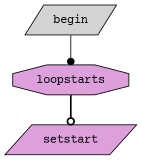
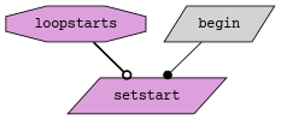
  digraph {
    fontname="Courier Prime"
    rankdir=TD
    node [fillcolor=plum fontname="Courier Prime" shape=parallelogram style=filled]
    edge [fontname="Courier Prime"]
    loopstarts [shape=octagon]
    setstart
    begin [fillcolor=lightgrey]
    loopstarts -> setstart [arrowhead=odot style=bold]
-   begin -> loopstarts [arrowhead=dot style=solid]
+   begin -> setstart [arrowhead=dot style=solid]
  }
